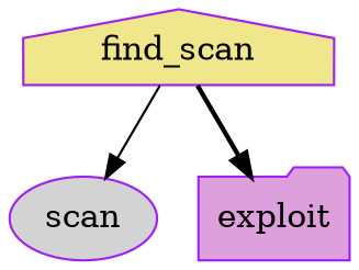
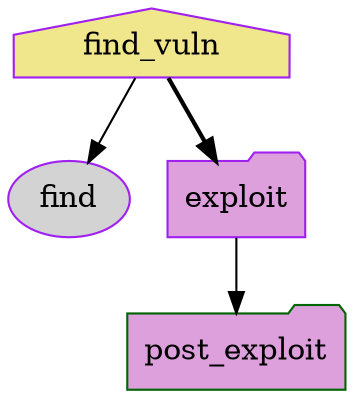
  digraph {
    node [color=purple fillcolor=plum shape=folder style=filled]
    edge [style=solid]
-   scan [fillcolor=lightgrey shape=ellipse]
-   find_vuln [fillcolor=khaki shape=house label=find_scan]
+   scan [fillcolor=lightgrey shape=ellipse label=find]
+   find_vuln [fillcolor=khaki shape=house]
    exploit
+   post_exploit [color=darkgreen]
    find_vuln -> scan
    find_vuln -> exploit [style=bold]
+   exploit -> post_exploit
  }
